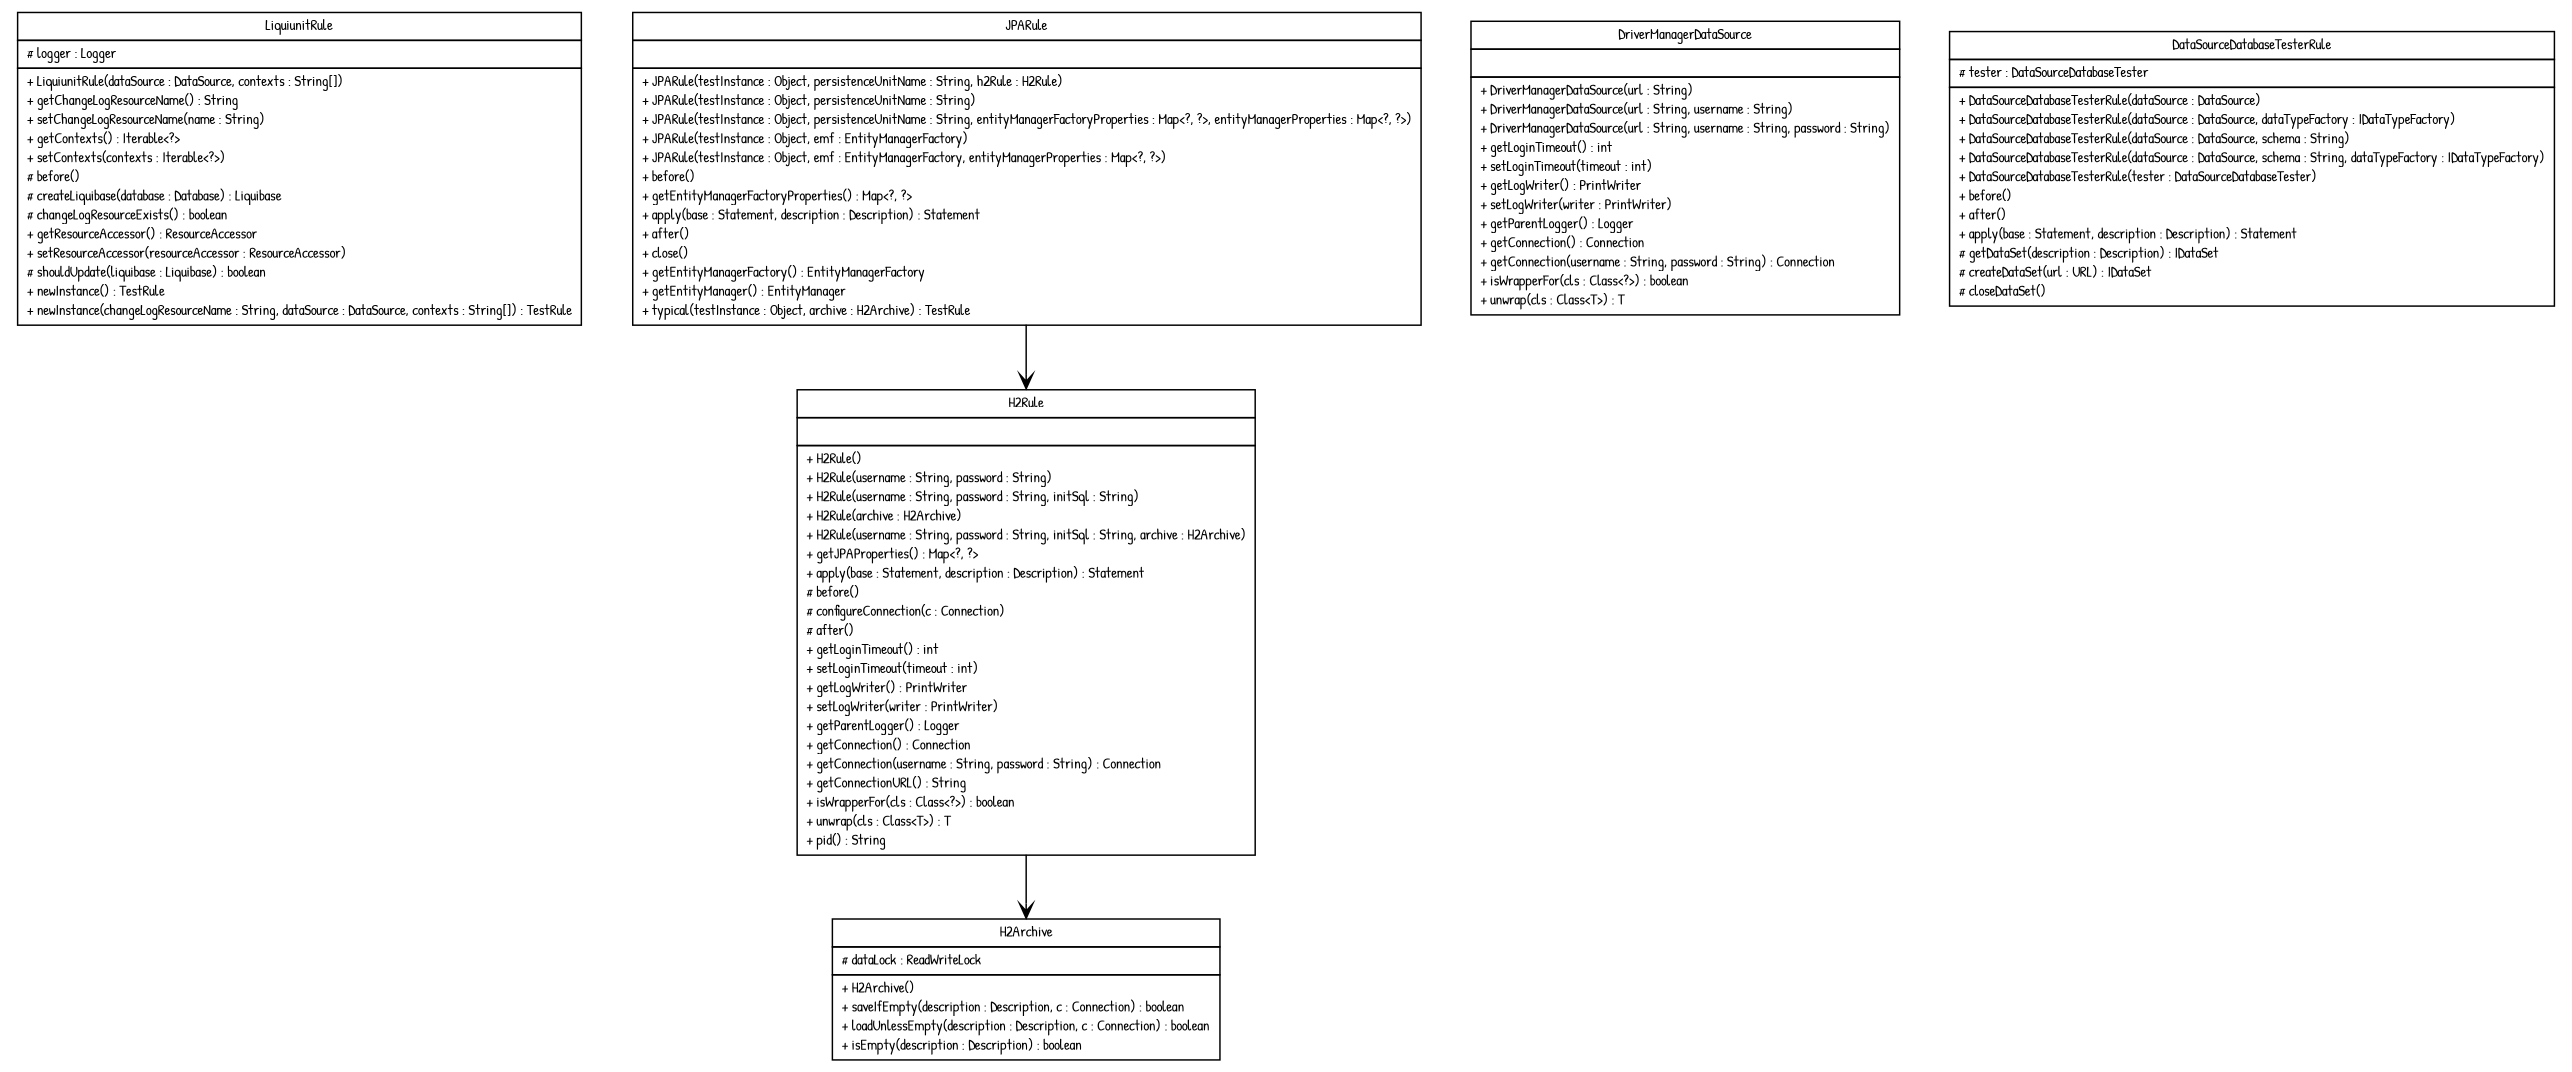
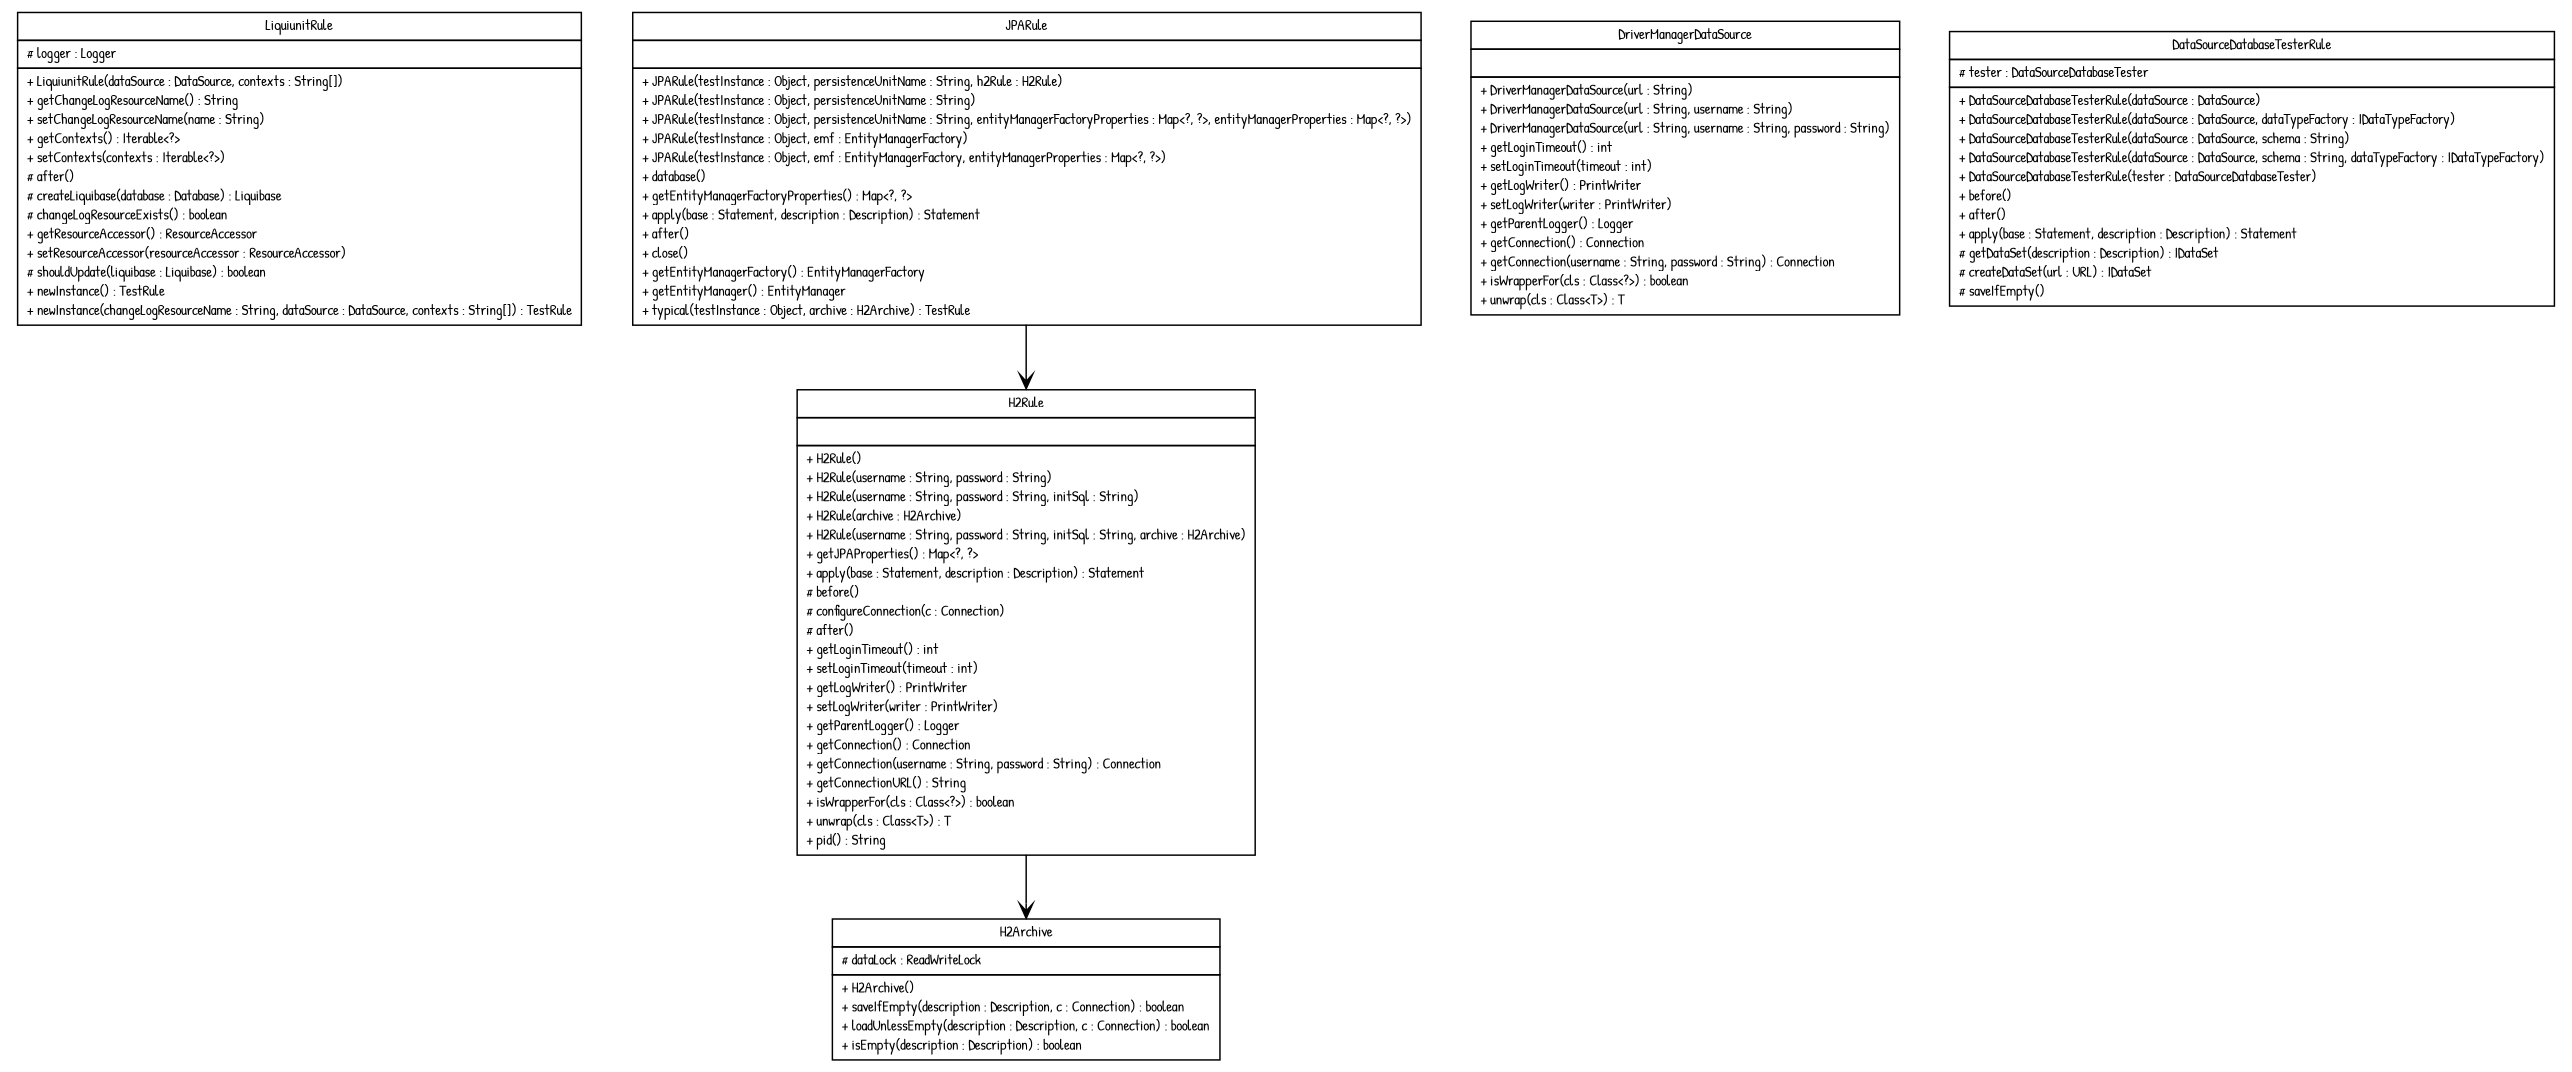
  digraph {
    nodesep=0.25
    ranksep=0.5
    fontname="Patrick Hand"
    node [fontcolor=black fontname="Patrick Hand" fontsize=10.0 shape=plaintext]
    edge [arrowhead=open color=black fontcolor=black fontname="Patrick Hand" fontsize=10.0 headport=p labelfontname=Helvetica labelfontsize=10 tailport=p]
-   n1 [label=<<table title="com.edugility.liquiunit.LiquiunitRule" border="0" cellborder="1" cellspacing="0" cellpadding="2" port="p" href="./LiquiunitRule.html"> 		<tr><td><table border="0" cellspacing="0" cellpadding="1"> <tr><td align="center" balign="center"> LiquiunitRule </td></tr> 		</table></td></tr> 		<tr><td><table border="0" cellspacing="0" cellpadding="1"> <tr><td align="left" balign="left"> # logger : Logger </td></tr> 		</table></td></tr> 		<tr><td><table border="0" cellspacing="0" cellpadding="1"> <tr><td align="left" balign="left"> + LiquiunitRule(dataSource : DataSource, contexts : String[]) </td></tr> <tr><td align="left" balign="left"> + getChangeLogResourceName() : String </td></tr> <tr><td align="left" balign="left"> + setChangeLogResourceName(name : String) </td></tr> <tr><td align="left" balign="left"> + getContexts() : Iterable&lt;?&gt; </td></tr> <tr><td align="left" balign="left"> + setContexts(contexts : Iterable&lt;?&gt;) </td></tr> <tr><td align="left" balign="left"> # before() </td></tr> <tr><td align="left" balign="left"> # createLiquibase(database : Database) : Liquibase </td></tr> <tr><td align="left" balign="left"> # changeLogResourceExists() : boolean </td></tr> <tr><td align="left" balign="left"> + getResourceAccessor() : ResourceAccessor </td></tr> <tr><td align="left" balign="left"> + setResourceAccessor(resourceAccessor : ResourceAccessor) </td></tr> <tr><td align="left" balign="left"> # shouldUpdate(liquibase : Liquibase) : boolean </td></tr> <tr><td align="left" balign="left"> + newInstance() : TestRule </td></tr> <tr><td align="left" balign="left"> + newInstance(changeLogResourceName : String, dataSource : DataSource, contexts : String[]) : TestRule </td></tr> 		</table></td></tr> 		</table>>]
-   n2 [label=<<table title="com.edugility.liquiunit.JPARule" border="0" cellborder="1" cellspacing="0" cellpadding="2" port="p" href="./JPARule.html"> 		<tr><td><table border="0" cellspacing="0" cellpadding="1"> <tr><td align="center" balign="center"> JPARule </td></tr> 		</table></td></tr> 		<tr><td><table border="0" cellspacing="0" cellpadding="1"> <tr><td align="left" balign="left">  </td></tr> 		</table></td></tr> 		<tr><td><table border="0" cellspacing="0" cellpadding="1"> <tr><td align="left" balign="left"> + JPARule(testInstance : Object, persistenceUnitName : String, h2Rule : H2Rule) </td></tr> <tr><td align="left" balign="left"> + JPARule(testInstance : Object, persistenceUnitName : String) </td></tr> <tr><td align="left" balign="left"> + JPARule(testInstance : Object, persistenceUnitName : String, entityManagerFactoryProperties : Map&lt;?, ?&gt;, entityManagerProperties : Map&lt;?, ?&gt;) </td></tr> <tr><td align="left" balign="left"> + JPARule(testInstance : Object, emf : EntityManagerFactory) </td></tr> <tr><td align="left" balign="left"> + JPARule(testInstance : Object, emf : EntityManagerFactory, entityManagerProperties : Map&lt;?, ?&gt;) </td></tr> <tr><td align="left" balign="left"> + before() </td></tr> <tr><td align="left" balign="left"> + getEntityManagerFactoryProperties() : Map&lt;?, ?&gt; </td></tr> <tr><td align="left" balign="left"> + apply(base : Statement, description : Description) : Statement </td></tr> <tr><td align="left" balign="left"> + after() </td></tr> <tr><td align="left" balign="left"> + close() </td></tr> <tr><td align="left" balign="left"> + getEntityManagerFactory() : EntityManagerFactory </td></tr> <tr><td align="left" balign="left"> + getEntityManager() : EntityManager </td></tr> <tr><td align="left" balign="left"> + typical(testInstance : Object, archive : H2Archive) : TestRule </td></tr> 		</table></td></tr> 		</table>>]
+   n1 [label=<<table title="com.edugility.liquiunit.LiquiunitRule" border="0" cellborder="1" cellspacing="0" cellpadding="2" port="p" href="./LiquiunitRule.html"> 		<tr><td><table border="0" cellspacing="0" cellpadding="1"> <tr><td align="center" balign="center"> LiquiunitRule </td></tr> 		</table></td></tr> 		<tr><td><table border="0" cellspacing="0" cellpadding="1"> <tr><td align="left" balign="left"> # logger : Logger </td></tr> 		</table></td></tr> 		<tr><td><table border="0" cellspacing="0" cellpadding="1"> <tr><td align="left" balign="left"> + LiquiunitRule(dataSource : DataSource, contexts : String[]) </td></tr> <tr><td align="left" balign="left"> + getChangeLogResourceName() : String </td></tr> <tr><td align="left" balign="left"> + setChangeLogResourceName(name : String) </td></tr> <tr><td align="left" balign="left"> + getContexts() : Iterable&lt;?&gt; </td></tr> <tr><td align="left" balign="left"> + setContexts(contexts : Iterable&lt;?&gt;) </td></tr> <tr><td align="left" balign="left"> # after() </td></tr> <tr><td align="left" balign="left"> # createLiquibase(database : Database) : Liquibase </td></tr> <tr><td align="left" balign="left"> # changeLogResourceExists() : boolean </td></tr> <tr><td align="left" balign="left"> + getResourceAccessor() : ResourceAccessor </td></tr> <tr><td align="left" balign="left"> + setResourceAccessor(resourceAccessor : ResourceAccessor) </td></tr> <tr><td align="left" balign="left"> # shouldUpdate(liquibase : Liquibase) : boolean </td></tr> <tr><td align="left" balign="left"> + newInstance() : TestRule </td></tr> <tr><td align="left" balign="left"> + newInstance(changeLogResourceName : String, dataSource : DataSource, contexts : String[]) : TestRule </td></tr> 		</table></td></tr> 		</table>>]
+   n2 [label=<<table title="com.edugility.liquiunit.JPARule" border="0" cellborder="1" cellspacing="0" cellpadding="2" port="p" href="./JPARule.html"> 		<tr><td><table border="0" cellspacing="0" cellpadding="1"> <tr><td align="center" balign="center"> JPARule </td></tr> 		</table></td></tr> 		<tr><td><table border="0" cellspacing="0" cellpadding="1"> <tr><td align="left" balign="left">  </td></tr> 		</table></td></tr> 		<tr><td><table border="0" cellspacing="0" cellpadding="1"> <tr><td align="left" balign="left"> + JPARule(testInstance : Object, persistenceUnitName : String, h2Rule : H2Rule) </td></tr> <tr><td align="left" balign="left"> + JPARule(testInstance : Object, persistenceUnitName : String) </td></tr> <tr><td align="left" balign="left"> + JPARule(testInstance : Object, persistenceUnitName : String, entityManagerFactoryProperties : Map&lt;?, ?&gt;, entityManagerProperties : Map&lt;?, ?&gt;) </td></tr> <tr><td align="left" balign="left"> + JPARule(testInstance : Object, emf : EntityManagerFactory) </td></tr> <tr><td align="left" balign="left"> + JPARule(testInstance : Object, emf : EntityManagerFactory, entityManagerProperties : Map&lt;?, ?&gt;) </td></tr> <tr><td align="left" balign="left"> + database() </td></tr> <tr><td align="left" balign="left"> + getEntityManagerFactoryProperties() : Map&lt;?, ?&gt; </td></tr> <tr><td align="left" balign="left"> + apply(base : Statement, description : Description) : Statement </td></tr> <tr><td align="left" balign="left"> + after() </td></tr> <tr><td align="left" balign="left"> + close() </td></tr> <tr><td align="left" balign="left"> + getEntityManagerFactory() : EntityManagerFactory </td></tr> <tr><td align="left" balign="left"> + getEntityManager() : EntityManager </td></tr> <tr><td align="left" balign="left"> + typical(testInstance : Object, archive : H2Archive) : TestRule </td></tr> 		</table></td></tr> 		</table>>]
    n3 [label=<<table title="com.edugility.liquiunit.H2Rule" border="0" cellborder="1" cellspacing="0" cellpadding="2" port="p" href="./H2Rule.html"> 		<tr><td><table border="0" cellspacing="0" cellpadding="1"> <tr><td align="center" balign="center"> H2Rule </td></tr> 		</table></td></tr> 		<tr><td><table border="0" cellspacing="0" cellpadding="1"> <tr><td align="left" balign="left">  </td></tr> 		</table></td></tr> 		<tr><td><table border="0" cellspacing="0" cellpadding="1"> <tr><td align="left" balign="left"> + H2Rule() </td></tr> <tr><td align="left" balign="left"> + H2Rule(username : String, password : String) </td></tr> <tr><td align="left" balign="left"> + H2Rule(username : String, password : String, initSql : String) </td></tr> <tr><td align="left" balign="left"> + H2Rule(archive : H2Archive) </td></tr> <tr><td align="left" balign="left"> + H2Rule(username : String, password : String, initSql : String, archive : H2Archive) </td></tr> <tr><td align="left" balign="left"> + getJPAProperties() : Map&lt;?, ?&gt; </td></tr> <tr><td align="left" balign="left"> + apply(base : Statement, description : Description) : Statement </td></tr> <tr><td align="left" balign="left"> # before() </td></tr> <tr><td align="left" balign="left"> # configureConnection(c : Connection) </td></tr> <tr><td align="left" balign="left"> # after() </td></tr> <tr><td align="left" balign="left"> + getLoginTimeout() : int </td></tr> <tr><td align="left" balign="left"> + setLoginTimeout(timeout : int) </td></tr> <tr><td align="left" balign="left"> + getLogWriter() : PrintWriter </td></tr> <tr><td align="left" balign="left"> + setLogWriter(writer : PrintWriter) </td></tr> <tr><td align="left" balign="left"> + getParentLogger() : Logger </td></tr> <tr><td align="left" balign="left"> + getConnection() : Connection </td></tr> <tr><td align="left" balign="left"> + getConnection(username : String, password : String) : Connection </td></tr> <tr><td align="left" balign="left"> + getConnectionURL() : String </td></tr> <tr><td align="left" balign="left"> + isWrapperFor(cls : Class&lt;?&gt;) : boolean </td></tr> <tr><td align="left" balign="left"> + unwrap(cls : Class&lt;T&gt;) : T </td></tr> <tr><td align="left" balign="left"> + pid() : String </td></tr> 		</table></td></tr> 		</table>>]
    n4 [label=<<table title="com.edugility.liquiunit.H2Archive" border="0" cellborder="1" cellspacing="0" cellpadding="2" port="p" href="./H2Archive.html"> 		<tr><td><table border="0" cellspacing="0" cellpadding="1"> <tr><td align="center" balign="center"> H2Archive </td></tr> 		</table></td></tr> 		<tr><td><table border="0" cellspacing="0" cellpadding="1"> <tr><td align="left" balign="left"> # dataLock : ReadWriteLock </td></tr> 		</table></td></tr> 		<tr><td><table border="0" cellspacing="0" cellpadding="1"> <tr><td align="left" balign="left"> + H2Archive() </td></tr> <tr><td align="left" balign="left"> + saveIfEmpty(description : Description, c : Connection) : boolean </td></tr> <tr><td align="left" balign="left"> + loadUnlessEmpty(description : Description, c : Connection) : boolean </td></tr> <tr><td align="left" balign="left"> + isEmpty(description : Description) : boolean </td></tr> 		</table></td></tr> 		</table>>]
    n5 [label=<<table title="com.edugility.liquiunit.DriverManagerDataSource" border="0" cellborder="1" cellspacing="0" cellpadding="2" port="p" href="./DriverManagerDataSource.html"> 		<tr><td><table border="0" cellspacing="0" cellpadding="1"> <tr><td align="center" balign="center"> DriverManagerDataSource </td></tr> 		</table></td></tr> 		<tr><td><table border="0" cellspacing="0" cellpadding="1"> <tr><td align="left" balign="left">  </td></tr> 		</table></td></tr> 		<tr><td><table border="0" cellspacing="0" cellpadding="1"> <tr><td align="left" balign="left"> + DriverManagerDataSource(url : String) </td></tr> <tr><td align="left" balign="left"> + DriverManagerDataSource(url : String, username : String) </td></tr> <tr><td align="left" balign="left"> + DriverManagerDataSource(url : String, username : String, password : String) </td></tr> <tr><td align="left" balign="left"> + getLoginTimeout() : int </td></tr> <tr><td align="left" balign="left"> + setLoginTimeout(timeout : int) </td></tr> <tr><td align="left" balign="left"> + getLogWriter() : PrintWriter </td></tr> <tr><td align="left" balign="left"> + setLogWriter(writer : PrintWriter) </td></tr> <tr><td align="left" balign="left"> + getParentLogger() : Logger </td></tr> <tr><td align="left" balign="left"> + getConnection() : Connection </td></tr> <tr><td align="left" balign="left"> + getConnection(username : String, password : String) : Connection </td></tr> <tr><td align="left" balign="left"> + isWrapperFor(cls : Class&lt;?&gt;) : boolean </td></tr> <tr><td align="left" balign="left"> + unwrap(cls : Class&lt;T&gt;) : T </td></tr> 		</table></td></tr> 		</table>>]
-   n6 [label=<<table title="com.edugility.liquiunit.DataSourceDatabaseTesterRule" border="0" cellborder="1" cellspacing="0" cellpadding="2" port="p" href="./DataSourceDatabaseTesterRule.html"> 		<tr><td><table border="0" cellspacing="0" cellpadding="1"> <tr><td align="center" balign="center"> DataSourceDatabaseTesterRule </td></tr> 		</table></td></tr> 		<tr><td><table border="0" cellspacing="0" cellpadding="1"> <tr><td align="left" balign="left"> # tester : DataSourceDatabaseTester </td></tr> 		</table></td></tr> 		<tr><td><table border="0" cellspacing="0" cellpadding="1"> <tr><td align="left" balign="left"> + DataSourceDatabaseTesterRule(dataSource : DataSource) </td></tr> <tr><td align="left" balign="left"> + DataSourceDatabaseTesterRule(dataSource : DataSource, dataTypeFactory : IDataTypeFactory) </td></tr> <tr><td align="left" balign="left"> + DataSourceDatabaseTesterRule(dataSource : DataSource, schema : String) </td></tr> <tr><td align="left" balign="left"> + DataSourceDatabaseTesterRule(dataSource : DataSource, schema : String, dataTypeFactory : IDataTypeFactory) </td></tr> <tr><td align="left" balign="left"> + DataSourceDatabaseTesterRule(tester : DataSourceDatabaseTester) </td></tr> <tr><td align="left" balign="left"> + before() </td></tr> <tr><td align="left" balign="left"> + after() </td></tr> <tr><td align="left" balign="left"> + apply(base : Statement, description : Description) : Statement </td></tr> <tr><td align="left" balign="left"> # getDataSet(description : Description) : IDataSet </td></tr> <tr><td align="left" balign="left"> # createDataSet(url : URL) : IDataSet </td></tr> <tr><td align="left" balign="left"> # closeDataSet() </td></tr> 		</table></td></tr> 		</table>>]
+   n6 [label=<<table title="com.edugility.liquiunit.DataSourceDatabaseTesterRule" border="0" cellborder="1" cellspacing="0" cellpadding="2" port="p" href="./DataSourceDatabaseTesterRule.html"> 		<tr><td><table border="0" cellspacing="0" cellpadding="1"> <tr><td align="center" balign="center"> DataSourceDatabaseTesterRule </td></tr> 		</table></td></tr> 		<tr><td><table border="0" cellspacing="0" cellpadding="1"> <tr><td align="left" balign="left"> # tester : DataSourceDatabaseTester </td></tr> 		</table></td></tr> 		<tr><td><table border="0" cellspacing="0" cellpadding="1"> <tr><td align="left" balign="left"> + DataSourceDatabaseTesterRule(dataSource : DataSource) </td></tr> <tr><td align="left" balign="left"> + DataSourceDatabaseTesterRule(dataSource : DataSource, dataTypeFactory : IDataTypeFactory) </td></tr> <tr><td align="left" balign="left"> + DataSourceDatabaseTesterRule(dataSource : DataSource, schema : String) </td></tr> <tr><td align="left" balign="left"> + DataSourceDatabaseTesterRule(dataSource : DataSource, schema : String, dataTypeFactory : IDataTypeFactory) </td></tr> <tr><td align="left" balign="left"> + DataSourceDatabaseTesterRule(tester : DataSourceDatabaseTester) </td></tr> <tr><td align="left" balign="left"> + before() </td></tr> <tr><td align="left" balign="left"> + after() </td></tr> <tr><td align="left" balign="left"> + apply(base : Statement, description : Description) : Statement </td></tr> <tr><td align="left" balign="left"> # getDataSet(description : Description) : IDataSet </td></tr> <tr><td align="left" balign="left"> # createDataSet(url : URL) : IDataSet </td></tr> <tr><td align="left" balign="left"> # saveIfEmpty() </td></tr> 		</table></td></tr> 		</table>>]
    n2 -> n3
    n3 -> n4
  }
